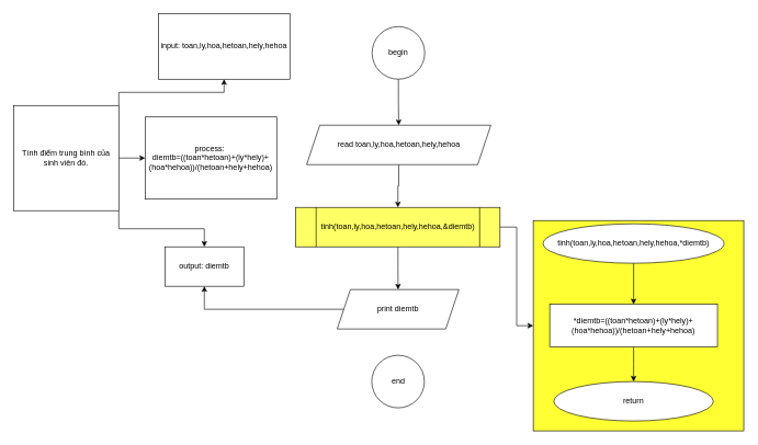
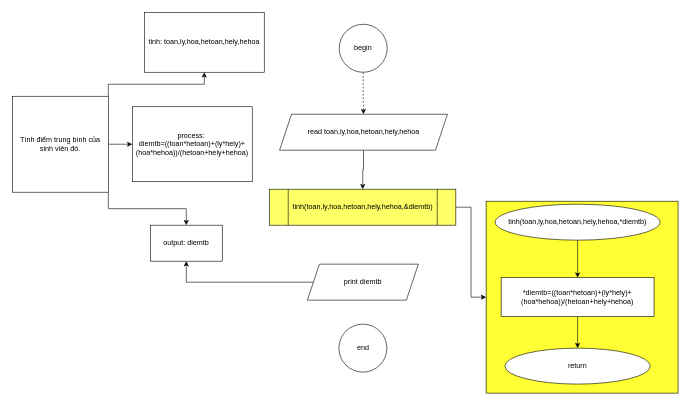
  <mxCell id="0" />
  <mxCell id="1" parent="0" />
- <mxCell id="2" style="edgeStyle=orthogonalEdgeStyle;rounded=0;orthogonalLoop=1;jettySize=auto;html=1;entryX=0.5;entryY=0;entryDx=0;entryDy=0;" parent="1" source="3" target="18" edge="1"><mxGeometry relative="1" as="geometry"><mxPoint x="605.5" y="170" as="targetPoint" /></mxGeometry></mxCell>
+ <mxCell id="2" style="edgeStyle=orthogonalEdgeStyle;rounded=0;orthogonalLoop=1;jettySize=auto;html=1;entryX=0.5;entryY=0;entryDx=0;entryDy=0;dashed=1;" parent="1" source="3" target="18" edge="1"><mxGeometry relative="1" as="geometry"><mxPoint x="605.5" y="170" as="targetPoint" /></mxGeometry></mxCell>
  <mxCell id="3" value="begin" style="ellipse;whiteSpace=wrap;html=1;aspect=fixed;" parent="1" vertex="1"><mxGeometry x="565" y="40" width="80" height="80" as="geometry" /></mxCell>
  <mxCell id="4" value="end" style="ellipse;whiteSpace=wrap;html=1;aspect=fixed;" parent="1" vertex="1"><mxGeometry x="564.5" y="540" width="80" height="80" as="geometry" /></mxCell>
  <mxCell id="5" style="edgeStyle=orthogonalEdgeStyle;rounded=0;orthogonalLoop=1;jettySize=auto;html=1;exitX=0.5;exitY=1;exitDx=0;exitDy=0;" parent="1" edge="1"><mxGeometry relative="1" as="geometry"><mxPoint x="940" y="130" as="sourcePoint" /><mxPoint x="940" y="130" as="targetPoint" /></mxGeometry></mxCell>
- <mxCell id="6" style="edgeStyle=orthogonalEdgeStyle;rounded=0;orthogonalLoop=1;jettySize=auto;html=1;entryX=0.5;entryY=0;entryDx=0;entryDy=0;" parent="1" source="8" target="10" edge="1"><mxGeometry relative="1" as="geometry" /></mxCell>
  <mxCell id="7" style="edgeStyle=orthogonalEdgeStyle;rounded=0;orthogonalLoop=1;jettySize=auto;html=1;exitX=1;exitY=0.5;exitDx=0;exitDy=0;" parent="1" source="8" target="11" edge="1"><mxGeometry relative="1" as="geometry"><mxPoint x="850" y="445.353" as="targetPoint" /></mxGeometry></mxCell>
  <mxCell id="8" value="tinh(toan,ly,hoa,hetoan,hely,hehoa,&amp;amp;diemtb)" style="shape=process;whiteSpace=wrap;html=1;backgroundOutline=1;fillColor=#FFFF66;" parent="1" vertex="1"><mxGeometry x="449" y="315" width="310.5" height="60" as="geometry" /></mxCell>
  <mxCell id="9" style="edgeStyle=orthogonalEdgeStyle;rounded=0;orthogonalLoop=1;jettySize=auto;html=1;" parent="1" source="10" target="25" edge="1"><mxGeometry relative="1" as="geometry" /></mxCell>
  <mxCell id="10" value="print diemtb" style="shape=parallelogram;perimeter=parallelogramPerimeter;whiteSpace=wrap;html=1;fixedSize=1;" parent="1" vertex="1"><mxGeometry x="512" y="440" width="185" height="60" as="geometry" /></mxCell>
  <mxCell id="11" value="" style="whiteSpace=wrap;html=1;aspect=fixed;fillColor=#FFFF33;" parent="1" vertex="1"><mxGeometry x="810" y="335" width="320" height="320" as="geometry" /></mxCell>
  <mxCell id="12" style="edgeStyle=orthogonalEdgeStyle;rounded=0;orthogonalLoop=1;jettySize=auto;html=1;entryX=0.5;entryY=0;entryDx=0;entryDy=0;" parent="1" source="13" target="16" edge="1"><mxGeometry relative="1" as="geometry" /></mxCell>
  <mxCell id="13" value="tinh(toan,ly,hoa,hetoan,hely,hehoa,*diemtb)" style="ellipse;whiteSpace=wrap;html=1;" parent="1" vertex="1"><mxGeometry x="825" y="340" width="275" height="60" as="geometry" /></mxCell>
  <mxCell id="14" value="return" style="ellipse;whiteSpace=wrap;html=1;" parent="1" vertex="1"><mxGeometry x="841.25" y="580" width="242.5" height="60" as="geometry" /></mxCell>
  <mxCell id="15" style="edgeStyle=orthogonalEdgeStyle;rounded=0;orthogonalLoop=1;jettySize=auto;html=1;" parent="1" source="16" target="14" edge="1"><mxGeometry relative="1" as="geometry" /></mxCell>
  <mxCell id="16" value="*diemtb=((toan*hetoan)+(ly*hely)+(hoa*hehoa))/(hetoan+hely+hehoa)" style="rounded=0;whiteSpace=wrap;html=1;" parent="1" vertex="1"><mxGeometry x="835" y="462.5" width="255" height="65" as="geometry" /></mxCell>
  <mxCell id="17" style="edgeStyle=orthogonalEdgeStyle;rounded=0;orthogonalLoop=1;jettySize=auto;html=1;entryX=0.5;entryY=0;entryDx=0;entryDy=0;" parent="1" source="18" target="8" edge="1"><mxGeometry relative="1" as="geometry"><mxPoint x="605.5" y="300" as="targetPoint" /></mxGeometry></mxCell>
  <mxCell id="18" value="read toan,ly,hoa,hetoan,hely,hehoa" style="shape=parallelogram;perimeter=parallelogramPerimeter;whiteSpace=wrap;html=1;fixedSize=1;" parent="1" vertex="1"><mxGeometry x="465.5" y="190" width="280" height="60" as="geometry" /></mxCell>
  <mxCell id="19" style="edgeStyle=orthogonalEdgeStyle;rounded=0;orthogonalLoop=1;jettySize=auto;html=1;exitX=1;exitY=0;exitDx=0;exitDy=0;" parent="1" source="22" target="23" edge="1"><mxGeometry relative="1" as="geometry"><mxPoint x="240" y="110" as="targetPoint" /></mxGeometry></mxCell>
  <mxCell id="20" style="edgeStyle=orthogonalEdgeStyle;rounded=0;orthogonalLoop=1;jettySize=auto;html=1;" parent="1" source="22" target="24" edge="1"><mxGeometry relative="1" as="geometry"><mxPoint x="280" y="240" as="targetPoint" /></mxGeometry></mxCell>
  <mxCell id="21" style="edgeStyle=orthogonalEdgeStyle;rounded=0;orthogonalLoop=1;jettySize=auto;html=1;exitX=1;exitY=1;exitDx=0;exitDy=0;" parent="1" source="22" target="25" edge="1"><mxGeometry relative="1" as="geometry"><mxPoint x="290" y="410" as="targetPoint" /></mxGeometry></mxCell>
  <mxCell id="22" value="Tính điểm trung bình của sinh viên đó." style="whiteSpace=wrap;html=1;aspect=fixed;" parent="1" vertex="1"><mxGeometry x="20" y="160" width="160" height="160" as="geometry" /></mxCell>
- <mxCell id="23" value="input: toan,ly,hoa,hetoan,hely,hehoa" style="rounded=0;whiteSpace=wrap;html=1;" parent="1" vertex="1"><mxGeometry x="240" y="20" width="200" height="100" as="geometry" /></mxCell>
+ <mxCell id="23" value="tinh: toan,ly,hoa,hetoan,hely,hehoa" style="rounded=0;whiteSpace=wrap;html=1;" parent="1" vertex="1"><mxGeometry x="240" y="20" width="200" height="100" as="geometry" /></mxCell>
  <mxCell id="24" value="process:&amp;nbsp;&lt;br&gt;diemtb=((toan*hetoan)+(ly*hely)+(hoa*hehoa))/(hetoan+hely+hehoa)" style="rounded=0;whiteSpace=wrap;html=1;" parent="1" vertex="1"><mxGeometry x="220" y="177.5" width="200" height="125" as="geometry" /></mxCell>
  <mxCell id="25" value="output: diemtb" style="rounded=0;whiteSpace=wrap;html=1;" parent="1" vertex="1"><mxGeometry x="250" y="375" width="120" height="60" as="geometry" /></mxCell>
